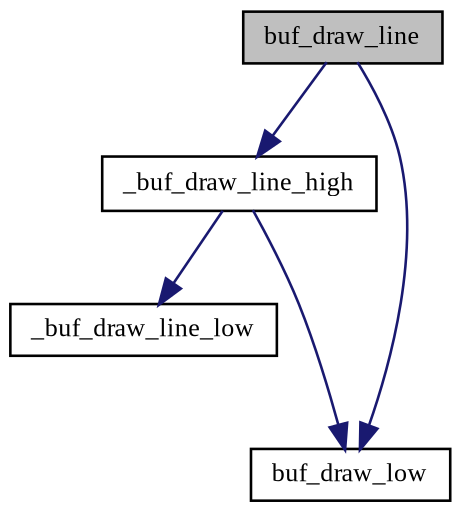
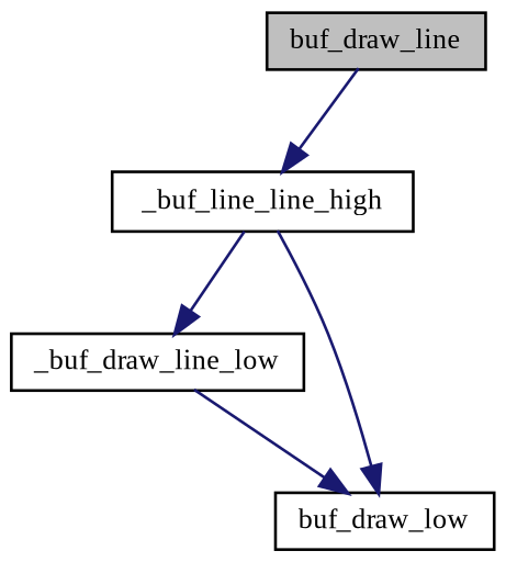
  digraph {
    fontname="Liberation Serif"
    rankdir=TB
    node [color=black fillcolor=white fontname="Liberation Serif" fontsize=10 shape=record style=filled]
    edge [color=midnightblue fontname="Liberation Serif" fontsize=10 labelfontname=Helvetica labelfontsize=10 style=solid]
    n1 [fillcolor=grey75 fontcolor=black height=0.2 label=buf_draw_line width=0.4]
-   n2 [height=0.2 label=_buf_draw_line_high width=0.4]
+   n2 [height=0.2 label=_buf_line_line_high width=0.4]
    n3 [height=0.2 label=_buf_draw_line_low width=0.4]
    n4 [height=0.2 label=buf_draw_low width=0.4]
    n1 -> n2
    n2 -> n3
    n2 -> n4
-   n1 -> n4
+   n3 -> n4
  }
